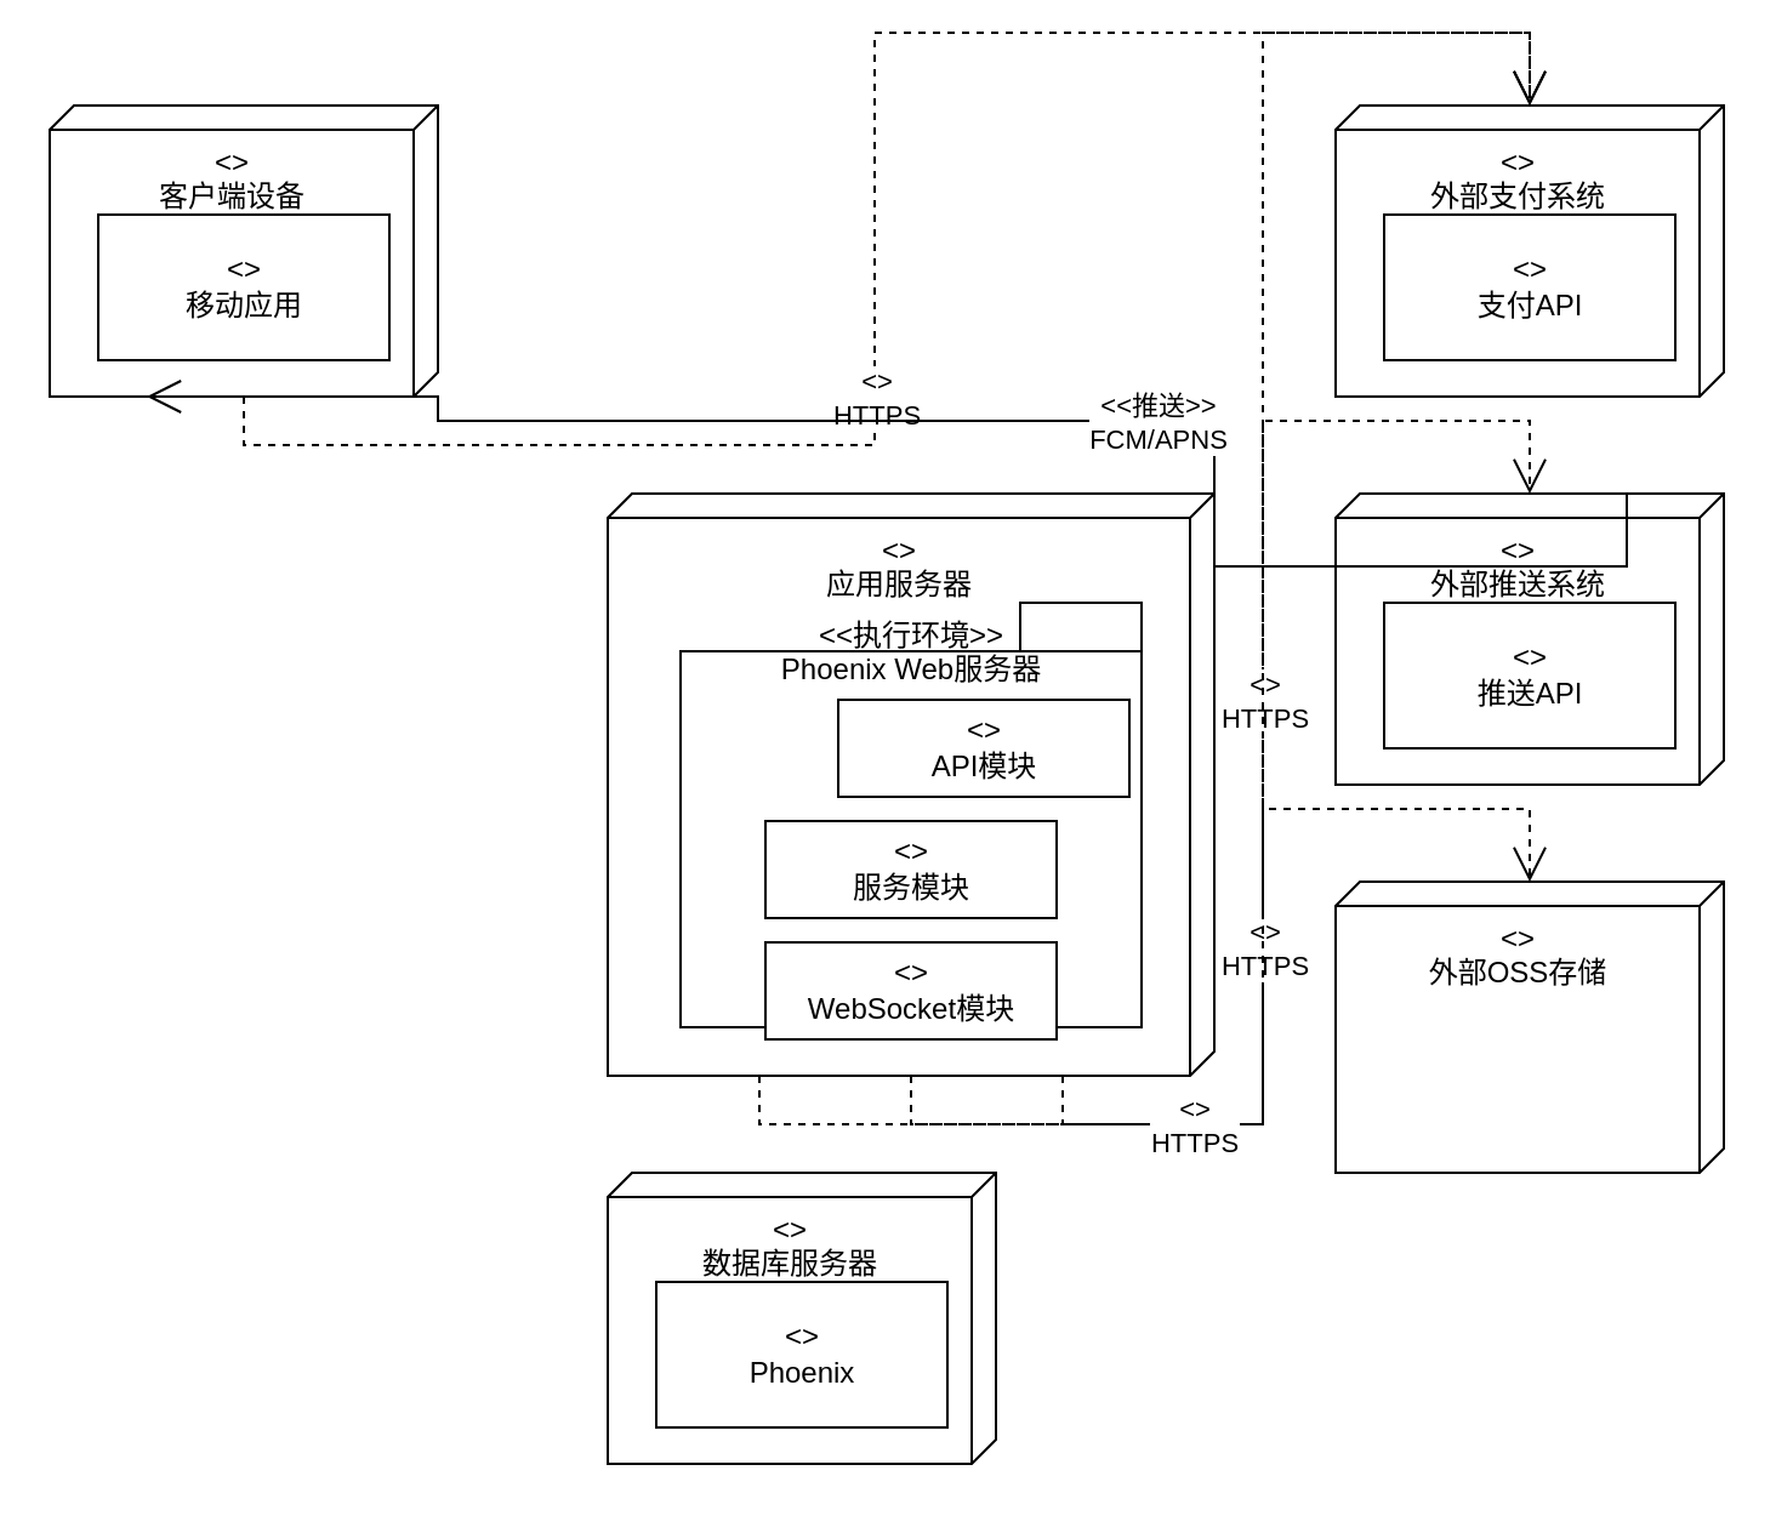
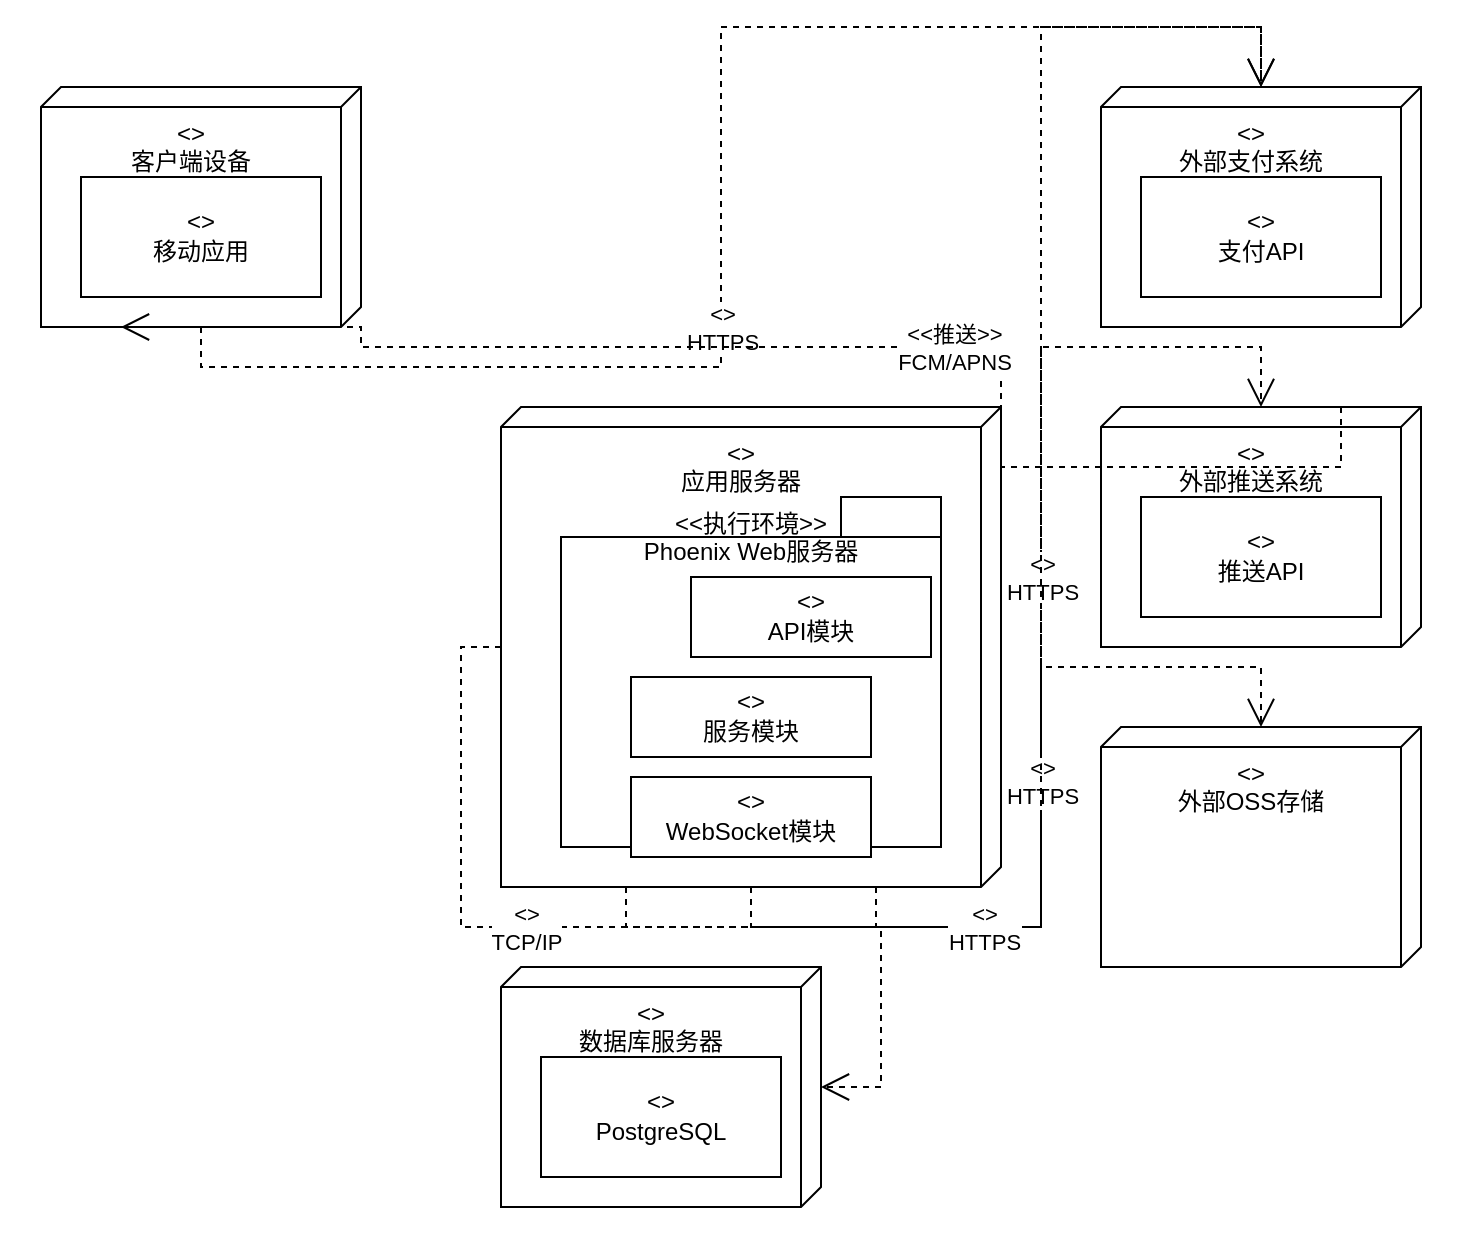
  <mxCell id="0" />
  <mxCell id="1" parent="0" />
  <mxCell id="2" value="&lt;&lt;device&gt;&gt;&#10;客户端设备" style="verticalAlign=top;align=center;shape=cube;size=10;direction=south;fontStyle=0;html=1;boundedLbl=1;recursiveResize=0;" vertex="1" parent="1"><mxGeometry x="20" y="20" width="160" height="120" as="geometry" /></mxCell>
  <mxCell id="3" value="&lt;&lt;component&gt;&gt;&#10;移动应用" style="html=1;dropTarget=0;strokeWidth=1;" vertex="1" parent="2"><mxGeometry x="20" y="45" width="120" height="60" as="geometry" /></mxCell>
  <mxCell id="4" value="&lt;&lt;device&gt;&gt;&#10;应用服务器" style="verticalAlign=top;align=center;shape=cube;size=10;direction=south;fontStyle=0;html=1;boundedLbl=1;recursiveResize=0;" vertex="1" parent="1"><mxGeometry x="250" y="180" width="250" height="240" as="geometry" /></mxCell>
  <mxCell id="5" value="&lt;&lt;执行环境&gt;&gt;&#10;Phoenix Web服务器" style="verticalAlign=top;align=center;shape=folder;fontStyle=0;tabWidth=50;tabHeight=20;html=1;strokeWidth=1;" vertex="1" parent="4"><mxGeometry x="30" y="45" width="190" height="175" as="geometry" /></mxCell>
  <mxCell id="6" value="&lt;&lt;component&gt;&gt;&#10;API模块" style="html=1;dropTarget=0;strokeWidth=1;" vertex="1" parent="5"><mxGeometry x="65" y="40" width="120" height="40" as="geometry" /></mxCell>
  <mxCell id="7" value="&lt;&lt;component&gt;&gt;&#10;服务模块" style="html=1;dropTarget=0;strokeWidth=1;" vertex="1" parent="5"><mxGeometry x="35" y="90" width="120" height="40" as="geometry" /></mxCell>
  <mxCell id="8" value="&lt;&lt;component&gt;&gt;&#10;WebSocket模块" style="html=1;dropTarget=0;strokeWidth=1;" vertex="1" parent="5"><mxGeometry x="35" y="140" width="120" height="40" as="geometry" /></mxCell>
  <mxCell id="9" value="&lt;&lt;device&gt;&gt;&#10;数据库服务器" style="verticalAlign=top;align=center;shape=cube;size=10;direction=south;fontStyle=0;html=1;boundedLbl=1;recursiveResize=0;" vertex="1" parent="1"><mxGeometry x="250" y="460" width="160" height="120" as="geometry" /></mxCell>
- <mxCell id="10" value="&lt;&lt;component&gt;&gt;&#10;Phoenix" style="html=1;dropTarget=0;strokeWidth=1;" vertex="1" parent="9"><mxGeometry x="20" y="45" width="120" height="60" as="geometry" /></mxCell>
+ <mxCell id="10" value="&lt;&lt;component&gt;&gt;&#10;PostgreSQL" style="html=1;dropTarget=0;strokeWidth=1;" vertex="1" parent="9"><mxGeometry x="20" y="45" width="120" height="60" as="geometry" /></mxCell>
  <mxCell id="11" value="&lt;&lt;device&gt;&gt;&#10;外部支付系统" style="verticalAlign=top;align=center;shape=cube;size=10;direction=south;fontStyle=0;html=1;boundedLbl=1;recursiveResize=0;" vertex="1" parent="1"><mxGeometry x="550" y="20" width="160" height="120" as="geometry" /></mxCell>
  <mxCell id="12" value="&lt;&lt;component&gt;&gt;&#10;支付API" style="html=1;dropTarget=0;strokeWidth=1;" vertex="1" parent="11"><mxGeometry x="20" y="45" width="120" height="60" as="geometry" /></mxCell>
  <mxCell id="13" value="&lt;&lt;device&gt;&gt;&#10;外部推送系统" style="verticalAlign=top;align=center;shape=cube;size=10;direction=south;fontStyle=0;html=1;boundedLbl=1;recursiveResize=0;" vertex="1" parent="1"><mxGeometry x="550" y="180" width="160" height="120" as="geometry" /></mxCell>
  <mxCell id="14" value="&lt;&lt;component&gt;&gt;&#10;推送API" style="html=1;dropTarget=0;strokeWidth=1;" vertex="1" parent="13"><mxGeometry x="20" y="45" width="120" height="60" as="geometry" /></mxCell>
  <mxCell id="15" value="&lt;&lt;device&gt;&gt;&#10;外部OSS存储" style="verticalAlign=top;align=center;shape=cube;size=10;direction=south;fontStyle=0;html=1;boundedLbl=1;recursiveResize=0;" vertex="1" parent="1"><mxGeometry x="550" y="340" width="160" height="120" as="geometry" /></mxCell>
+ <mxCell id="16" style="edgeStyle=orthogonalEdgeStyle;rounded=0;orthogonalLoop=1;jettySize=auto;html=1;exitX=0.5;exitY=1;exitDx=0;exitDy=0;entryX=0.5;entryY=0;entryDx=0;entryDy=0;endArrow=open;endSize=12;strokeWidth=1;dashed=1;" edge="1" parent="1" source="4" target="9"><mxGeometry relative="1" as="geometry" /></mxCell>
+ <mxCell id="17" value="&lt;&lt;protocol&gt;&gt;&#10;TCP/IP" style="edgeLabel;html=1;align=center;verticalAlign=middle;resizable=0;points=[];" vertex="1" connectable="0" parent="16"><mxGeometry x="-0.2" relative="1" as="geometry"><mxPoint as="offset" /></mxGeometry></mxCell>
  <mxCell id="18" style="edgeStyle=orthogonalEdgeStyle;rounded=0;orthogonalLoop=1;jettySize=auto;html=1;exitX=1;exitY=0.25;exitDx=0;exitDy=0;entryX=0;entryY=0.5;entryDx=0;entryDy=0;endArrow=open;endSize=12;strokeWidth=1;dashed=1;" edge="1" parent="1" source="4" target="11"><mxGeometry relative="1" as="geometry" /></mxCell>
  <mxCell id="19" value="&lt;&lt;protocol&gt;&gt;&#10;HTTPS" style="edgeLabel;html=1;align=center;verticalAlign=middle;resizable=0;points=[];" vertex="1" connectable="0" parent="18"><mxGeometry x="-0.2" relative="1" as="geometry"><mxPoint as="offset" /></mxGeometry></mxCell>
  <mxCell id="20" style="edgeStyle=orthogonalEdgeStyle;rounded=0;orthogonalLoop=1;jettySize=auto;html=1;exitX=1;exitY=0.5;exitDx=0;exitDy=0;entryX=0;entryY=0.5;entryDx=0;entryDy=0;endArrow=open;endSize=12;strokeWidth=1;dashed=1;" edge="1" parent="1" source="4" target="13"><mxGeometry relative="1" as="geometry" /></mxCell>
  <mxCell id="21" value="&lt;&lt;protocol&gt;&gt;&#10;HTTPS" style="edgeLabel;html=1;align=center;verticalAlign=middle;resizable=0;points=[];" vertex="1" connectable="0" parent="20"><mxGeometry x="-0.2" relative="1" as="geometry"><mxPoint as="offset" /></mxGeometry></mxCell>
  <mxCell id="22" style="edgeStyle=orthogonalEdgeStyle;rounded=0;orthogonalLoop=1;jettySize=auto;html=1;exitX=1;exitY=0.75;exitDx=0;exitDy=0;entryX=0;entryY=0.5;entryDx=0;entryDy=0;endArrow=open;endSize=12;strokeWidth=1;dashed=1;" edge="1" parent="1" source="4" target="15"><mxGeometry relative="1" as="geometry" /></mxCell>
  <mxCell id="23" value="&lt;&lt;protocol&gt;&gt;&#10;HTTPS" style="edgeLabel;html=1;align=center;verticalAlign=middle;resizable=0;points=[];" vertex="1" connectable="0" parent="22"><mxGeometry x="-0.2" relative="1" as="geometry"><mxPoint as="offset" /></mxGeometry></mxCell>
  <mxCell id="24" style="edgeStyle=orthogonalEdgeStyle;rounded=0;orthogonalLoop=1;jettySize=auto;html=1;exitX=1;exitY=0.5;exitDx=0;exitDy=0;entryX=0;entryY=0.5;entryDx=0;entryDy=0;endArrow=open;endSize=12;strokeWidth=1;dashed=1;" edge="1" parent="1" source="2" target="11"><mxGeometry relative="1" as="geometry" /></mxCell>
  <mxCell id="25" value="&lt;&lt;protocol&gt;&gt;&#10;HTTPS" style="edgeLabel;html=1;align=center;verticalAlign=middle;resizable=0;points=[];" vertex="1" connectable="0" parent="24"><mxGeometry x="-0.2" relative="1" as="geometry"><mxPoint as="offset" /></mxGeometry></mxCell>
- <mxCell id="26" style="edgeStyle=orthogonalEdgeStyle;rounded=0;orthogonalLoop=1;jettySize=auto;html=1;exitX=0;exitY=0.25;exitDx=0;exitDy=0;entryX=1;entryY=0.75;entryDx=0;entryDy=0;endArrow=open;endSize=12;strokeWidth=1;dashed=0;" edge="1" parent="1" source="13" target="2"><mxGeometry relative="1" as="geometry"><Array as="points"><mxPoint x="500" y="210" /><mxPoint x="500" y="150" /><mxPoint x="180" y="150" /></Array></mxGeometry></mxCell>
+ <mxCell id="26" style="edgeStyle=orthogonalEdgeStyle;rounded=0;orthogonalLoop=1;jettySize=auto;html=1;exitX=0;exitY=0.25;exitDx=0;exitDy=0;entryX=1;entryY=0.75;entryDx=0;entryDy=0;endArrow=open;endSize=12;strokeWidth=1;dashed=1;" edge="1" parent="1" source="13" target="2"><mxGeometry relative="1" as="geometry"><Array as="points"><mxPoint x="500" y="210" /><mxPoint x="500" y="150" /><mxPoint x="180" y="150" /></Array></mxGeometry></mxCell>
  <mxCell id="27" value="&lt;&lt;推送&gt;&gt;&#10;FCM/APNS" style="edgeLabel;html=1;align=center;verticalAlign=middle;resizable=0;points=[];" vertex="1" connectable="0" parent="26"><mxGeometry x="-0.2" relative="1" as="geometry"><mxPoint as="offset" /></mxGeometry></mxCell>
